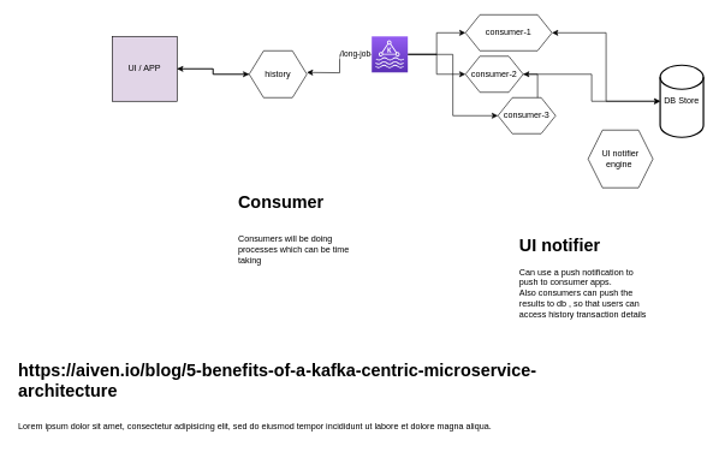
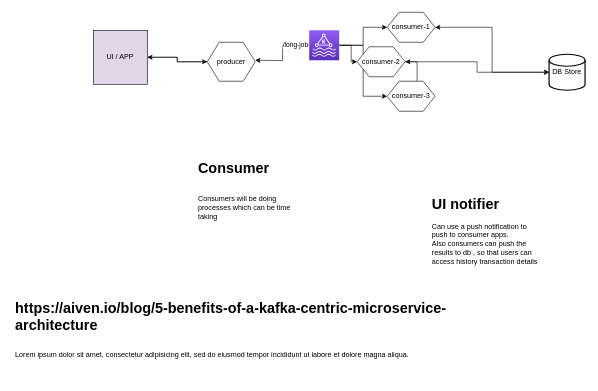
  <mxCell id="0" />
  <mxCell id="1" parent="0" />
  <mxCell id="2" style="edgeStyle=orthogonalEdgeStyle;rounded=0;orthogonalLoop=1;jettySize=auto;html=1;exitX=1;exitY=0.5;exitDx=0;exitDy=0;exitPerimeter=0;" parent="1" source="7" target="11" edge="1"><mxGeometry relative="1" as="geometry" /></mxCell>
  <mxCell id="3" style="edgeStyle=orthogonalEdgeStyle;rounded=0;orthogonalLoop=1;jettySize=auto;html=1;" parent="1" source="7" target="14" edge="1"><mxGeometry relative="1" as="geometry" /></mxCell>
  <mxCell id="4" style="edgeStyle=orthogonalEdgeStyle;rounded=0;orthogonalLoop=1;jettySize=auto;html=1;entryX=0;entryY=0.5;entryDx=0;entryDy=0;" parent="1" source="7" target="15" edge="1"><mxGeometry relative="1" as="geometry" /></mxCell>
  <mxCell id="5" style="edgeStyle=orthogonalEdgeStyle;rounded=0;orthogonalLoop=1;jettySize=auto;html=1;startArrow=classic;startFill=1;" parent="1" source="7" edge="1"><mxGeometry relative="1" as="geometry"><mxPoint x="425" y="100" as="targetPoint" /></mxGeometry></mxCell>
  <mxCell id="6" value="/long-job" style="edgeLabel;html=1;align=center;verticalAlign=middle;resizable=0;points=[];" parent="5" vertex="1" connectable="0"><mxGeometry x="-0.581" y="-1" relative="1" as="geometry"><mxPoint as="offset" /></mxGeometry></mxCell>
  <mxCell id="7" value="" style="sketch=0;points=[[0,0,0],[0.25,0,0],[0.5,0,0],[0.75,0,0],[1,0,0],[0,1,0],[0.25,1,0],[0.5,1,0],[0.75,1,0],[1,1,0],[0,0.25,0],[0,0.5,0],[0,0.75,0],[1,0.25,0],[1,0.5,0],[1,0.75,0]];outlineConnect=0;fontColor=#232F3E;gradientColor=#945DF2;gradientDirection=north;fillColor=#5A30B5;strokeColor=#ffffff;dashed=0;verticalLabelPosition=bottom;verticalAlign=top;align=center;html=1;fontSize=12;fontStyle=0;aspect=fixed;shape=mxgraph.aws4.resourceIcon;resIcon=mxgraph.aws4.managed_streaming_for_kafka;" parent="1" vertex="1"><mxGeometry x="515" y="50" width="50" height="50" as="geometry" /></mxCell>
  <mxCell id="8" style="edgeStyle=orthogonalEdgeStyle;rounded=0;orthogonalLoop=1;jettySize=auto;html=1;exitX=0;exitY=0.5;exitDx=0;exitDy=0;entryX=1;entryY=0.5;entryDx=0;entryDy=0;" parent="1" source="9" target="17" edge="1"><mxGeometry relative="1" as="geometry" /></mxCell>
- <mxCell id="9" value="history" style="shape=hexagon;perimeter=hexagonPerimeter2;whiteSpace=wrap;html=1;fixedSize=1;" parent="1" vertex="1"><mxGeometry x="345" y="70" width="80" height="65" as="geometry" /></mxCell>
+ <mxCell id="9" value="producer" style="shape=hexagon;perimeter=hexagonPerimeter2;whiteSpace=wrap;html=1;fixedSize=1;" parent="1" vertex="1"><mxGeometry x="345" y="70" width="80" height="65" as="geometry" /></mxCell>
  <mxCell id="10" style="edgeStyle=orthogonalEdgeStyle;rounded=0;orthogonalLoop=1;jettySize=auto;html=1;exitX=1;exitY=0.5;exitDx=0;exitDy=0;entryX=0;entryY=0.5;entryDx=0;entryDy=0;entryPerimeter=0;startArrow=classic;startFill=1;endArrow=open;" parent="1" source="11" target="19" edge="1"><mxGeometry relative="1" as="geometry" /></mxCell>
- <mxCell id="11" value="consumer-1" style="shape=hexagon;perimeter=hexagonPerimeter2;whiteSpace=wrap;html=1;fixedSize=1;" parent="1" vertex="1"><mxGeometry x="645" y="20" width="120" height="50" as="geometry" /></mxCell>
+ <mxCell id="11" value="consumer-1" style="shape=hexagon;perimeter=hexagonPerimeter2;whiteSpace=wrap;html=1;fixedSize=1;" parent="1" vertex="1"><mxGeometry x="645" y="20" width="80" height="50" as="geometry" /></mxCell>
  <mxCell id="12" style="edgeStyle=orthogonalEdgeStyle;rounded=0;orthogonalLoop=1;jettySize=auto;html=1;entryX=0;entryY=0.5;entryDx=0;entryDy=0;entryPerimeter=0;startArrow=classic;startFill=1;exitX=1;exitY=0.5;exitDx=0;exitDy=0;" parent="1" source="14" target="19" edge="1"><mxGeometry relative="1" as="geometry" /></mxCell>
  <mxCell id="13" style="edgeStyle=orthogonalEdgeStyle;rounded=0;orthogonalLoop=1;jettySize=auto;html=1;exitX=1;exitY=0.5;exitDx=0;exitDy=0;startArrow=none;startFill=0;endArrow=none;endFill=0;" parent="1" source="14" target="15" edge="1"><mxGeometry relative="1" as="geometry" /></mxCell>
- <mxCell id="14" value="consumer-2" style="shape=hexagon;perimeter=hexagonPerimeter2;whiteSpace=wrap;html=1;fixedSize=1;" parent="1" vertex="1"><mxGeometry x="645" y="77.5" width="80" height="50" as="geometry" /></mxCell>
- <mxCell id="15" value="consumer-3" style="shape=hexagon;perimeter=hexagonPerimeter2;whiteSpace=wrap;html=1;fixedSize=1;" parent="1" vertex="1"><mxGeometry x="690" y="135" width="80" height="50" as="geometry" /></mxCell>
+ <mxCell id="14" value="consumer-2" style="shape=hexagon;perimeter=hexagonPerimeter2;whiteSpace=wrap;html=1;fixedSize=1;" parent="1" vertex="1"><mxGeometry x="595" y="77.5" width="80" height="50" as="geometry" /></mxCell>
+ <mxCell id="15" value="consumer-3" style="shape=hexagon;perimeter=hexagonPerimeter2;whiteSpace=wrap;html=1;fixedSize=1;" parent="1" vertex="1"><mxGeometry x="645" y="135" width="80" height="50" as="geometry" /></mxCell>
  <mxCell id="16" style="edgeStyle=orthogonalEdgeStyle;rounded=0;orthogonalLoop=1;jettySize=auto;html=1;entryX=0;entryY=0.5;entryDx=0;entryDy=0;" parent="1" source="17" target="9" edge="1"><mxGeometry relative="1" as="geometry" /></mxCell>
  <mxCell id="17" value="UI / APP" style="whiteSpace=wrap;html=1;aspect=fixed;fillColor=#e1d5e7;" parent="1" vertex="1"><mxGeometry x="155" y="50" width="90" height="90" as="geometry" /></mxCell>
  <mxCell id="18" value="&lt;h1&gt;Consumer&lt;/h1&gt;&lt;div&gt;&lt;br&gt;&lt;/div&gt;&lt;div&gt;Consumers will be doing processes which can be time taking&lt;/div&gt;" style="text;html=1;strokeColor=none;fillColor=none;spacing=5;spacingTop=-20;whiteSpace=wrap;overflow=hidden;rounded=0;" parent="1" vertex="1"><mxGeometry x="325" y="260" width="190" height="120" as="geometry" /></mxCell>
- <mxCell id="19" value="DB Store" style="strokeWidth=2;html=1;shape=mxgraph.flowchart.database;whiteSpace=wrap;" parent="1" vertex="1"><mxGeometry x="915" y="90" width="60" height="100" as="geometry" /></mxCell>
- <mxCell id="20" value="UI notifier engine&amp;nbsp;" style="shape=hexagon;perimeter=hexagonPerimeter2;whiteSpace=wrap;html=1;fixedSize=1;" parent="1" vertex="1"><mxGeometry x="815" y="180" width="90" height="80" as="geometry" /></mxCell>
+ <mxCell id="19" value="DB Store" style="strokeWidth=2;html=1;shape=mxgraph.flowchart.database;whiteSpace=wrap;" parent="1" vertex="1"><mxGeometry x="915" y="90" width="60" height="60" as="geometry" /></mxCell>
  <mxCell id="21" value="&lt;h1&gt;UI notifier&lt;/h1&gt;&lt;div&gt;Can use a push notification to push to consumer apps.&lt;/div&gt;&lt;div&gt;Also consumers can push the results to db , so that users can access history transaction details&lt;/div&gt;" style="text;html=1;strokeColor=none;fillColor=none;spacing=5;spacingTop=-20;whiteSpace=wrap;overflow=hidden;rounded=0;" parent="1" vertex="1"><mxGeometry x="715" y="320" width="190" height="130" as="geometry" /></mxCell>
  <mxCell id="22" value="&lt;span style=&quot;font-size: 24px&quot;&gt;&lt;b&gt;https://aiven.io/blog/5-benefits-of-a-kafka-centric-microservice-architecture&lt;/b&gt;&lt;/span&gt;&lt;h1&gt;&lt;span style=&quot;font-size: 12px ; font-weight: normal&quot;&gt;Lorem ipsum dolor sit amet, consectetur adipisicing elit, sed do eiusmod tempor incididunt ut labore et dolore magna aliqua.&lt;/span&gt;&lt;br&gt;&lt;/h1&gt;" style="text;html=1;strokeColor=none;fillColor=none;spacing=5;spacingTop=-20;whiteSpace=wrap;overflow=hidden;rounded=0;" vertex="1" parent="1"><mxGeometry x="20" y="510" width="730" height="120" as="geometry" /></mxCell>
